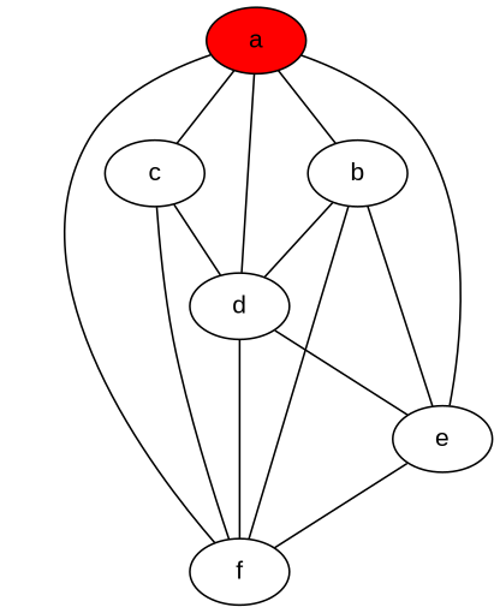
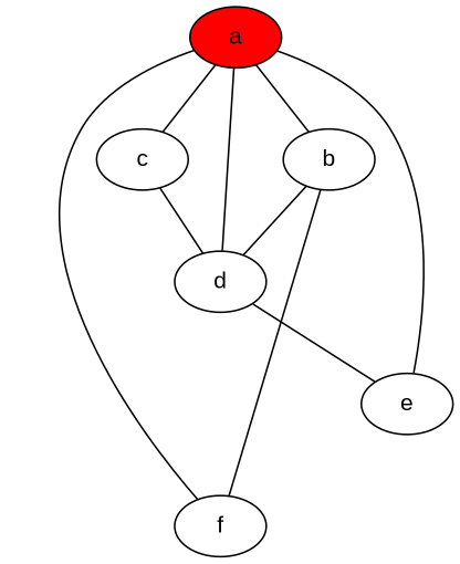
  graph {
    fontname="Liberation Sans"
    node [fontname="Liberation Sans"]
    edge [fontname="Liberation Sans"]
    a [fillcolor=red style=filled]
    b
    c
    d
    e
    f
    a -- b
    a -- c
    a -- d
    a -- e
    a -- f
    b -- d
-   b -- e
    b -- f
    c -- d
-   c -- f
    d -- e
-   d -- f
-   e -- f
  }
